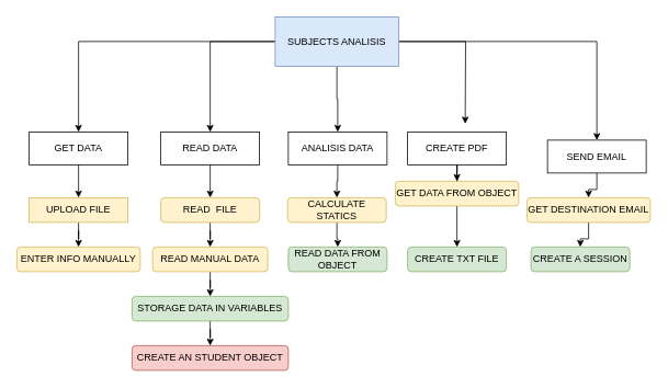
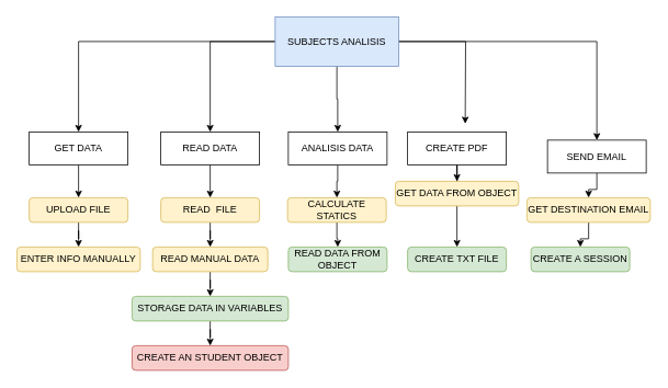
  <mxCell id="0" />
  <mxCell id="1" parent="0" />
  <mxCell id="2" value="" style="edgeStyle=orthogonalEdgeStyle;rounded=0;orthogonalLoop=1;jettySize=auto;html=1;" edge="1" parent="1" source="7" target="13"><mxGeometry relative="1" as="geometry" /></mxCell>
  <mxCell id="3" style="edgeStyle=orthogonalEdgeStyle;rounded=0;orthogonalLoop=1;jettySize=auto;html=1;" edge="1" parent="1" source="7" target="11"><mxGeometry relative="1" as="geometry" /></mxCell>
  <mxCell id="4" style="edgeStyle=orthogonalEdgeStyle;rounded=0;orthogonalLoop=1;jettySize=auto;html=1;" edge="1" parent="1" source="7" target="9"><mxGeometry relative="1" as="geometry" /></mxCell>
  <mxCell id="5" style="edgeStyle=orthogonalEdgeStyle;rounded=0;orthogonalLoop=1;jettySize=auto;html=1;" edge="1" parent="1" source="7"><mxGeometry relative="1" as="geometry"><mxPoint x="565" y="150" as="targetPoint" /></mxGeometry></mxCell>
  <mxCell id="6" style="edgeStyle=orthogonalEdgeStyle;rounded=0;orthogonalLoop=1;jettySize=auto;html=1;" edge="1" parent="1" source="7" target="17"><mxGeometry relative="1" as="geometry" /></mxCell>
  <mxCell id="7" value="SUBJECTS ANALISIS" style="rounded=0;whiteSpace=wrap;html=1;sketch=0;strokeColor=#6c8ebf;fillColor=#dae8fc;" parent="1" vertex="1"><mxGeometry x="334" y="20" width="150" height="60" as="geometry" /></mxCell>
  <mxCell id="8" value="" style="edgeStyle=orthogonalEdgeStyle;rounded=0;orthogonalLoop=1;jettySize=auto;html=1;" edge="1" parent="1" source="9" target="19"><mxGeometry relative="1" as="geometry" /></mxCell>
  <mxCell id="9" value="GET DATA" style="rounded=0;whiteSpace=wrap;html=1;" vertex="1" parent="1"><mxGeometry x="35" y="160" width="120" height="40" as="geometry" /></mxCell>
  <mxCell id="10" value="" style="edgeStyle=orthogonalEdgeStyle;rounded=0;orthogonalLoop=1;jettySize=auto;html=1;" edge="1" parent="1" source="11" target="22"><mxGeometry relative="1" as="geometry" /></mxCell>
  <mxCell id="11" value="READ DATA" style="rounded=0;whiteSpace=wrap;html=1;" vertex="1" parent="1"><mxGeometry x="195" y="160" width="120" height="40" as="geometry" /></mxCell>
  <mxCell id="12" value="" style="edgeStyle=orthogonalEdgeStyle;rounded=0;orthogonalLoop=1;jettySize=auto;html=1;" edge="1" parent="1" source="13" target="29"><mxGeometry relative="1" as="geometry" /></mxCell>
  <mxCell id="13" value="ANALISIS DATA" style="rounded=0;whiteSpace=wrap;html=1;" vertex="1" parent="1"><mxGeometry x="350" y="160" width="120" height="40" as="geometry" /></mxCell>
  <mxCell id="14" value="" style="edgeStyle=orthogonalEdgeStyle;rounded=0;orthogonalLoop=1;jettySize=auto;html=1;" edge="1" parent="1" source="15" target="32"><mxGeometry relative="1" as="geometry" /></mxCell>
  <mxCell id="15" value="CREATE PDF" style="rounded=0;whiteSpace=wrap;html=1;" vertex="1" parent="1"><mxGeometry x="495" y="160" width="120" height="40" as="geometry" /></mxCell>
  <mxCell id="16" value="" style="edgeStyle=orthogonalEdgeStyle;rounded=0;orthogonalLoop=1;jettySize=auto;html=1;" edge="1" parent="1" source="17" target="35"><mxGeometry relative="1" as="geometry" /></mxCell>
  <mxCell id="17" value="SEND EMAIL" style="rounded=0;whiteSpace=wrap;html=1;" vertex="1" parent="1"><mxGeometry x="665" y="170" width="120" height="40" as="geometry" /></mxCell>
  <mxCell id="18" value="" style="edgeStyle=orthogonalEdgeStyle;rounded=0;orthogonalLoop=1;jettySize=auto;html=1;" edge="1" parent="1" source="19" target="20"><mxGeometry relative="1" as="geometry" /></mxCell>
- <mxCell id="19" value="UPLOAD FILE" style="whiteSpace=wrap;html=1;fillColor=#fff2cc;strokeColor=#d6b656;align=center;rounded=0;" vertex="1" parent="1"><mxGeometry x="35" y="240" width="120" height="30" as="geometry" /></mxCell>
+ <mxCell id="19" value="UPLOAD FILE" style="rounded=1;whiteSpace=wrap;html=1;fillColor=#fff2cc;strokeColor=#d6b656;align=center;" vertex="1" parent="1"><mxGeometry x="35" y="240" width="120" height="30" as="geometry" /></mxCell>
  <mxCell id="20" value="ENTER INFO MANUALLY" style="rounded=1;whiteSpace=wrap;html=1;fillColor=#fff2cc;strokeColor=#d6b656;align=center;" vertex="1" parent="1"><mxGeometry x="20" y="300" width="150" height="30" as="geometry" /></mxCell>
  <mxCell id="21" value="" style="edgeStyle=orthogonalEdgeStyle;rounded=0;orthogonalLoop=1;jettySize=auto;html=1;" edge="1" parent="1" source="22" target="24"><mxGeometry relative="1" as="geometry" /></mxCell>
  <mxCell id="22" value="READ &amp;nbsp;FILE" style="rounded=1;whiteSpace=wrap;html=1;fillColor=#fff2cc;strokeColor=#d6b656;align=center;" vertex="1" parent="1"><mxGeometry x="195" y="240" width="120" height="30" as="geometry" /></mxCell>
  <mxCell id="23" value="" style="edgeStyle=orthogonalEdgeStyle;rounded=0;orthogonalLoop=1;jettySize=auto;html=1;" edge="1" parent="1" source="24" target="26"><mxGeometry relative="1" as="geometry" /></mxCell>
  <mxCell id="24" value="READ MANUAL DATA" style="rounded=1;whiteSpace=wrap;html=1;fillColor=#fff2cc;strokeColor=#d6b656;align=center;" vertex="1" parent="1"><mxGeometry x="185" y="300" width="140" height="30" as="geometry" /></mxCell>
  <mxCell id="25" value="" style="edgeStyle=orthogonalEdgeStyle;rounded=0;orthogonalLoop=1;jettySize=auto;html=1;" edge="1" parent="1" source="26" target="27"><mxGeometry relative="1" as="geometry" /></mxCell>
  <mxCell id="26" value="STORAGE DATA IN VARIABLES" style="rounded=1;whiteSpace=wrap;html=1;fillColor=#d5e8d4;strokeColor=#82b366;align=center;" vertex="1" parent="1"><mxGeometry x="160" y="360" width="190" height="30" as="geometry" /></mxCell>
  <mxCell id="27" value="CREATE AN STUDENT OBJECT" style="rounded=1;whiteSpace=wrap;html=1;fillColor=#f8cecc;strokeColor=#b85450;align=center;" vertex="1" parent="1"><mxGeometry x="160" y="420" width="190" height="30" as="geometry" /></mxCell>
  <mxCell id="28" value="" style="edgeStyle=orthogonalEdgeStyle;rounded=0;orthogonalLoop=1;jettySize=auto;html=1;" edge="1" parent="1" source="29" target="30"><mxGeometry relative="1" as="geometry" /></mxCell>
  <mxCell id="29" value="CALCULATE STATICS" style="rounded=1;whiteSpace=wrap;html=1;fillColor=#fff2cc;strokeColor=#d6b656;align=center;" vertex="1" parent="1"><mxGeometry x="349" y="240" width="120" height="30" as="geometry" /></mxCell>
  <mxCell id="30" value="READ DATA FROM OBJECT" style="rounded=1;whiteSpace=wrap;html=1;fillColor=#d5e8d4;strokeColor=#82b366;align=center;" vertex="1" parent="1"><mxGeometry x="350" y="300" width="120" height="30" as="geometry" /></mxCell>
  <mxCell id="31" value="" style="edgeStyle=orthogonalEdgeStyle;rounded=0;orthogonalLoop=1;jettySize=auto;html=1;" edge="1" parent="1" source="32" target="33"><mxGeometry relative="1" as="geometry" /></mxCell>
  <mxCell id="32" value="GET DATA FROM OBJECT" style="rounded=1;whiteSpace=wrap;html=1;fillColor=#fff2cc;strokeColor=#d6b656;align=center;" vertex="1" parent="1"><mxGeometry x="480" y="220" width="150" height="30" as="geometry" /></mxCell>
  <mxCell id="33" value="CREATE TXT FILE" style="rounded=1;whiteSpace=wrap;html=1;fillColor=#d5e8d4;strokeColor=#82b366;align=center;" vertex="1" parent="1"><mxGeometry x="495" y="300" width="120" height="30" as="geometry" /></mxCell>
  <mxCell id="34" value="" style="edgeStyle=orthogonalEdgeStyle;rounded=0;orthogonalLoop=1;jettySize=auto;html=1;" edge="1" parent="1" source="35" target="36"><mxGeometry relative="1" as="geometry" /></mxCell>
  <mxCell id="35" value="GET DESTINATION EMAIL" style="rounded=1;whiteSpace=wrap;html=1;fillColor=#fff2cc;strokeColor=#d6b656;align=center;" vertex="1" parent="1"><mxGeometry x="640" y="240" width="150" height="30" as="geometry" /></mxCell>
  <mxCell id="36" value="CREATE A SESSION" style="rounded=1;whiteSpace=wrap;html=1;fillColor=#d5e8d4;strokeColor=#82b366;align=center;" vertex="1" parent="1"><mxGeometry x="645" y="300" width="120" height="30" as="geometry" /></mxCell>
